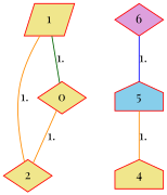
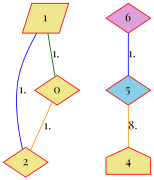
  graph {
    fontname="Playfair Display"
    node [color="#FF0000" fillcolor=khaki fontname="Playfair Display" shape=diamond style=filled]
    edge [color=darkorange fontname="Playfair Display"]
    n1 [label=2]
    n2 [label=0]
    n3 [label=1 shape=parallelogram]
    n4 [label=4 shape=house]
-   n5 [fillcolor=skyblue label=5 shape=house]
+   n5 [fillcolor=skyblue label=5]
    n6 [fillcolor=plum label=6]
    n2 -- n1 [label=1.]
-   n3 -- n1 [label=1.]
+   n3 -- n1 [color=blue label=1.]
    n3 -- n2 [color=darkgreen label=1.]
-   n5 -- n4 [label=1.]
+   n5 -- n4 [label=8.]
    n6 -- n5 [color=blue label=1.]
  }
